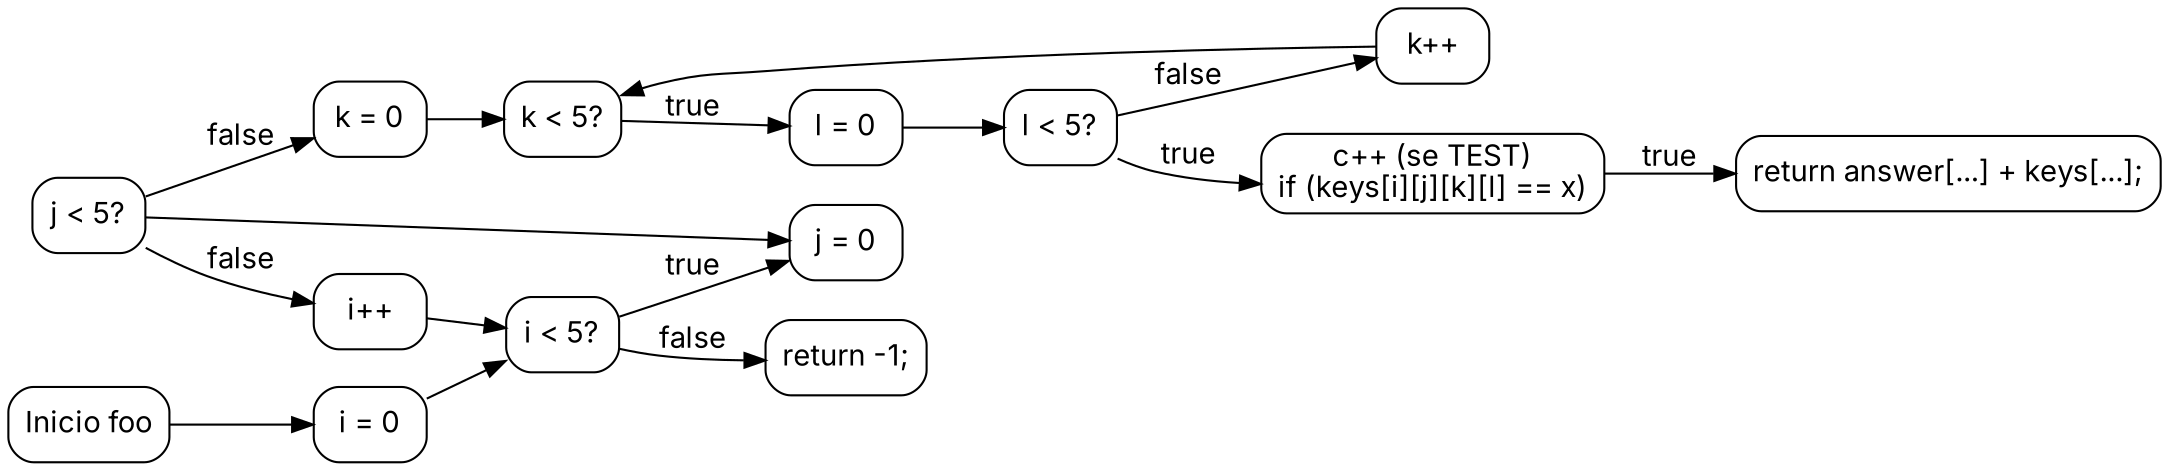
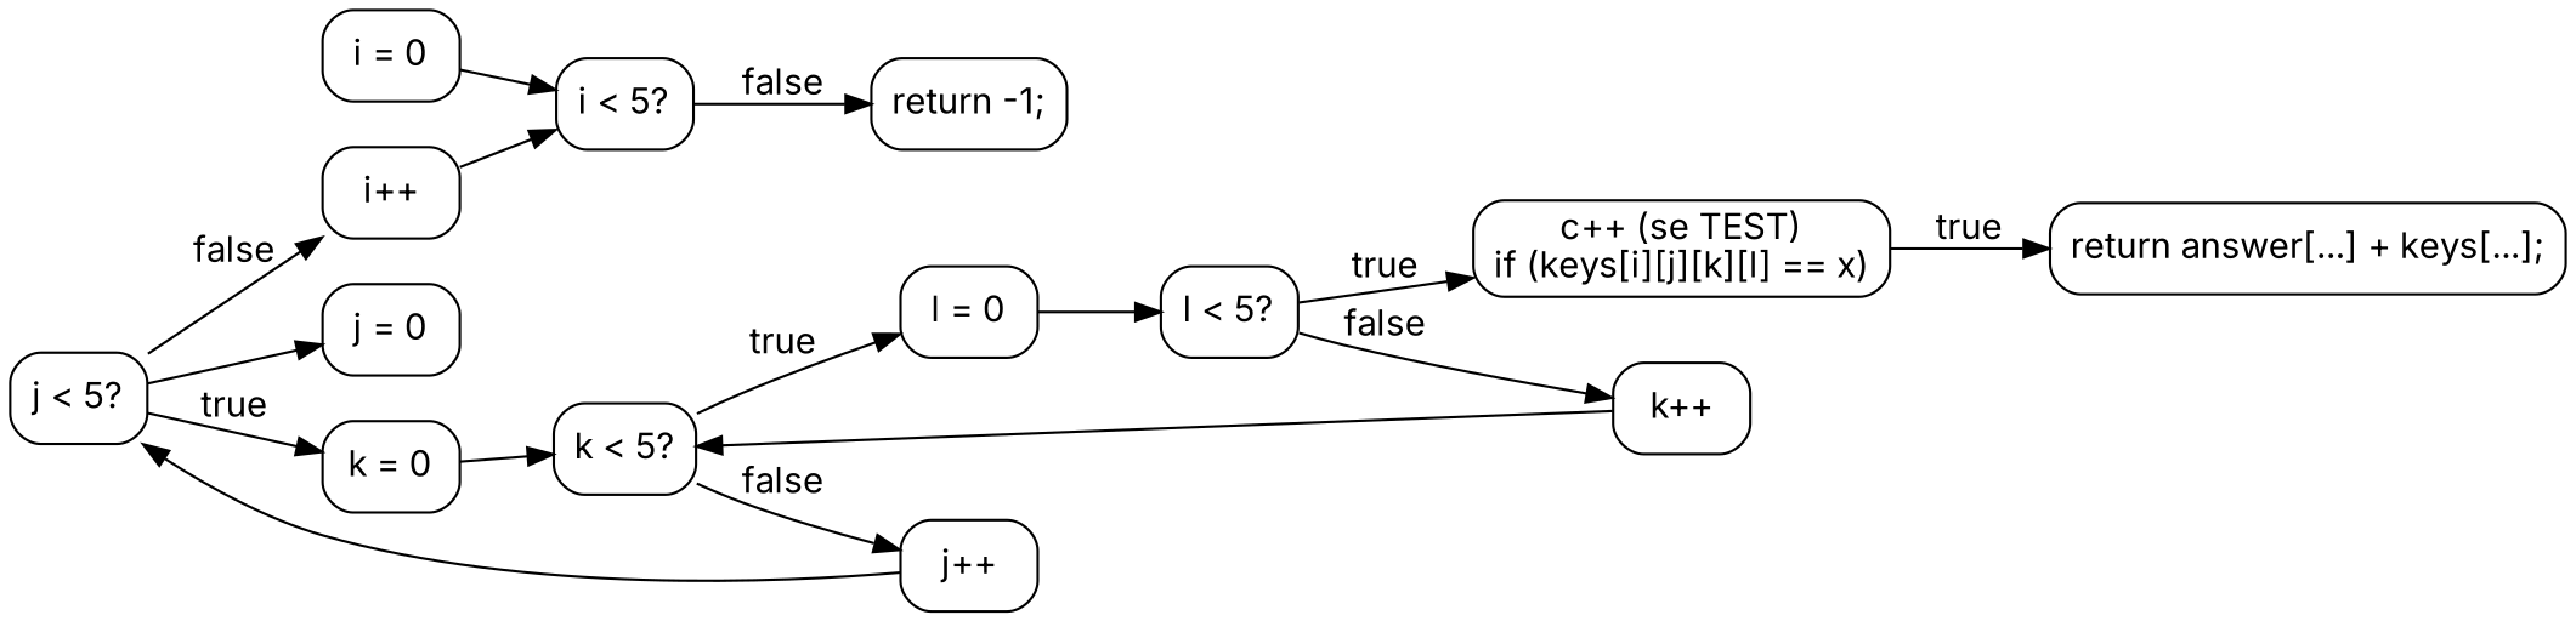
  digraph {
    fontname=Inter
    rankdir=LR
    node [fontname=Inter shape=box style=rounded]
    edge [fontname=Inter]
-   n1 [label="Inicio foo"]
    n2 [label="i = 0"]
    n3 [label="i < 5?"]
    n4 [label="j = 0"]
    n5 [label="return -1;"]
    n6 [label="j < 5?"]
    n7 [label="k = 0"]
    n8 [label="i++"]
    n9 [label="k < 5?"]
    n10 [label="l = 0"]
+   n11 [label="j++"]
    n12 [label="l < 5?"]
    n13 [label="c++ (se TEST)\nif (keys[i][j][k][l] == x)"]
    n14 [label="k++"]
    n15 [label="return answer[...] + keys[...];"]
-   n1 -> n2
    n2 -> n3
-   n3 -> n4 [label=true]
    n3 -> n5 [label=false]
    n6 -> n4
-   n6 -> n7 [label=false]
+   n6 -> n7 [label=true]
    n6 -> n8 [label=false]
    n7 -> n9
    n8 -> n3
    n9 -> n10 [label=true]
+   n9 -> n11 [label=false]
    n10 -> n12
+   n11 -> n6
    n12 -> n13 [label=true]
    n12 -> n14 [label=false]
    n13 -> n15 [label=true]
    n14 -> n9
  }
